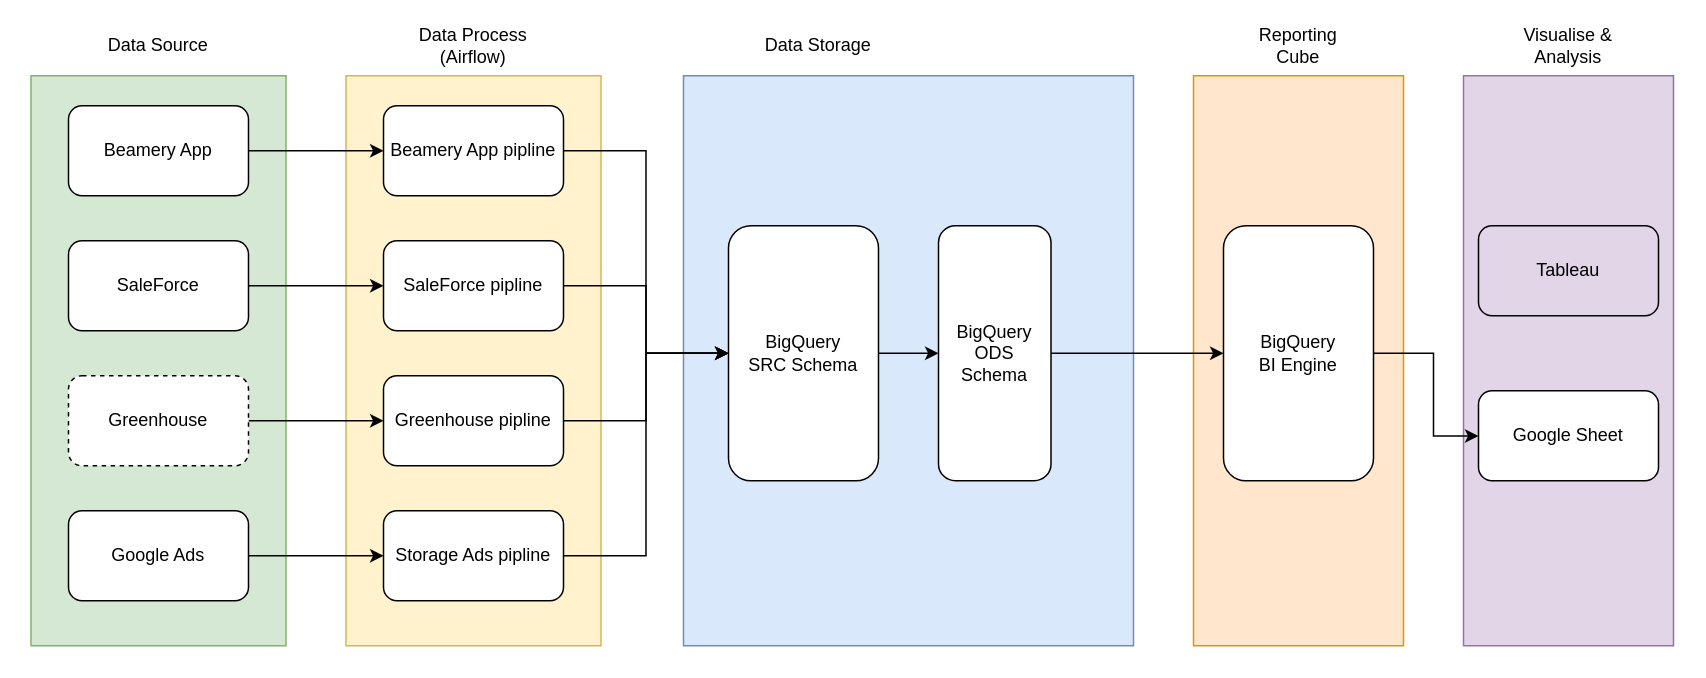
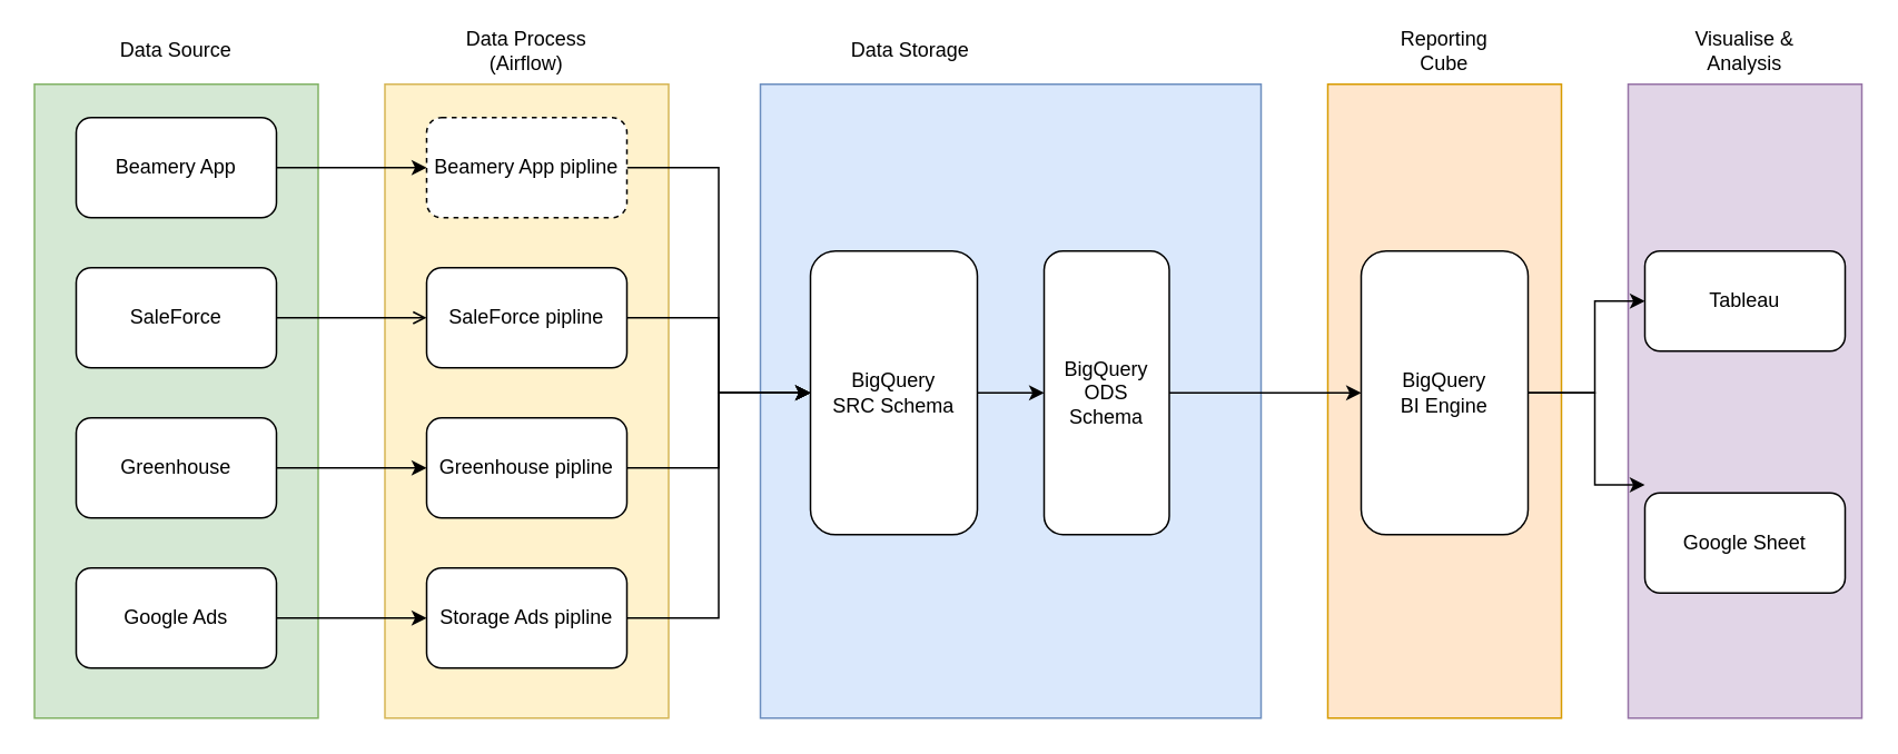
  <mxCell id="0" />
  <mxCell id="1" parent="0" />
  <mxCell id="2" value="" style="rounded=0;whiteSpace=wrap;html=1;strokeColor=#9673a6;fillColor=#e1d5e7;" vertex="1" parent="1"><mxGeometry x="975" y="50" width="140" height="380" as="geometry" /></mxCell>
  <mxCell id="3" value="" style="rounded=0;whiteSpace=wrap;html=1;strokeColor=#d79b00;fillColor=#ffe6cc;" vertex="1" parent="1"><mxGeometry x="795" y="50" width="140" height="380" as="geometry" /></mxCell>
  <mxCell id="4" value="" style="rounded=0;whiteSpace=wrap;html=1;strokeColor=#6c8ebf;fillColor=#dae8fc;" vertex="1" parent="1"><mxGeometry x="455" y="50" width="300" height="380" as="geometry" /></mxCell>
  <mxCell id="5" value="" style="rounded=0;whiteSpace=wrap;html=1;strokeColor=#d6b656;fillColor=#fff2cc;" vertex="1" parent="1"><mxGeometry x="230" y="50" width="170" height="380" as="geometry" /></mxCell>
  <mxCell id="6" value="" style="rounded=0;whiteSpace=wrap;html=1;strokeColor=#82b366;fillColor=#d5e8d4;" vertex="1" parent="1"><mxGeometry x="20" y="50" width="170" height="380" as="geometry" /></mxCell>
  <mxCell id="7" style="edgeStyle=orthogonalEdgeStyle;rounded=0;orthogonalLoop=1;jettySize=auto;html=1;exitX=1;exitY=0.5;exitDx=0;exitDy=0;entryX=0;entryY=0.5;entryDx=0;entryDy=0;" edge="1" parent="1" source="8" target="22"><mxGeometry relative="1" as="geometry" /></mxCell>
  <mxCell id="8" value="Beamery App" style="rounded=1;whiteSpace=wrap;html=1;" vertex="1" parent="1"><mxGeometry x="45" y="70" width="120" height="60" as="geometry" /></mxCell>
- <mxCell id="9" style="edgeStyle=orthogonalEdgeStyle;rounded=0;orthogonalLoop=1;jettySize=auto;html=1;exitX=1;exitY=0.5;exitDx=0;exitDy=0;entryX=0;entryY=0.5;entryDx=0;entryDy=0;" edge="1" parent="1" source="10" target="20"><mxGeometry relative="1" as="geometry" /></mxCell>
+ <mxCell id="9" style="edgeStyle=orthogonalEdgeStyle;rounded=0;orthogonalLoop=1;jettySize=auto;html=1;exitX=1;exitY=0.5;exitDx=0;exitDy=0;entryX=0;entryY=0.5;entryDx=0;entryDy=0;endArrow=open;" edge="1" parent="1" source="10" target="20"><mxGeometry relative="1" as="geometry" /></mxCell>
  <mxCell id="10" value="SaleForce" style="rounded=1;whiteSpace=wrap;html=1;" vertex="1" parent="1"><mxGeometry x="45" y="160" width="120" height="60" as="geometry" /></mxCell>
  <mxCell id="11" style="edgeStyle=orthogonalEdgeStyle;rounded=0;orthogonalLoop=1;jettySize=auto;html=1;exitX=1;exitY=0.5;exitDx=0;exitDy=0;entryX=0;entryY=0.5;entryDx=0;entryDy=0;" edge="1" parent="1" source="12" target="18"><mxGeometry relative="1" as="geometry" /></mxCell>
- <mxCell id="12" value="Greenhouse" style="rounded=1;whiteSpace=wrap;html=1;dashed=1;" vertex="1" parent="1"><mxGeometry x="45" y="250" width="120" height="60" as="geometry" /></mxCell>
+ <mxCell id="12" value="Greenhouse" style="rounded=1;whiteSpace=wrap;html=1;" vertex="1" parent="1"><mxGeometry x="45" y="250" width="120" height="60" as="geometry" /></mxCell>
  <mxCell id="13" style="edgeStyle=orthogonalEdgeStyle;rounded=0;orthogonalLoop=1;jettySize=auto;html=1;exitX=1;exitY=0.5;exitDx=0;exitDy=0;entryX=0;entryY=0.5;entryDx=0;entryDy=0;" edge="1" parent="1" source="14" target="16"><mxGeometry relative="1" as="geometry" /></mxCell>
  <mxCell id="14" value="Google Ads" style="rounded=1;whiteSpace=wrap;html=1;" vertex="1" parent="1"><mxGeometry x="45" y="340" width="120" height="60" as="geometry" /></mxCell>
  <mxCell id="15" style="edgeStyle=orthogonalEdgeStyle;rounded=0;orthogonalLoop=1;jettySize=auto;html=1;exitX=1;exitY=0.5;exitDx=0;exitDy=0;entryX=0;entryY=0.5;entryDx=0;entryDy=0;" edge="1" parent="1" source="16" target="25"><mxGeometry relative="1" as="geometry" /></mxCell>
  <mxCell id="16" value="Storage Ads pipline" style="rounded=1;whiteSpace=wrap;html=1;" vertex="1" parent="1"><mxGeometry x="255" y="340" width="120" height="60" as="geometry" /></mxCell>
  <mxCell id="17" style="edgeStyle=orthogonalEdgeStyle;rounded=0;orthogonalLoop=1;jettySize=auto;html=1;exitX=1;exitY=0.5;exitDx=0;exitDy=0;entryX=0;entryY=0.5;entryDx=0;entryDy=0;" edge="1" parent="1" source="18" target="25"><mxGeometry relative="1" as="geometry" /></mxCell>
  <mxCell id="18" value="Greenhouse pipline" style="rounded=1;whiteSpace=wrap;html=1;" vertex="1" parent="1"><mxGeometry x="255" y="250" width="120" height="60" as="geometry" /></mxCell>
  <mxCell id="19" style="edgeStyle=orthogonalEdgeStyle;rounded=0;orthogonalLoop=1;jettySize=auto;html=1;exitX=1;exitY=0.5;exitDx=0;exitDy=0;" edge="1" parent="1" source="20" target="25"><mxGeometry relative="1" as="geometry" /></mxCell>
  <mxCell id="20" value="SaleForce pipline" style="rounded=1;whiteSpace=wrap;html=1;" vertex="1" parent="1"><mxGeometry x="255" y="160" width="120" height="60" as="geometry" /></mxCell>
- <mxCell id="21" style="edgeStyle=orthogonalEdgeStyle;rounded=0;orthogonalLoop=1;jettySize=auto;html=1;exitX=1;exitY=0.5;exitDx=0;exitDy=0;entryX=0;entryY=0.5;entryDx=0;entryDy=0;endArrow=open;" edge="1" parent="1" source="22" target="25"><mxGeometry relative="1" as="geometry" /></mxCell>
- <mxCell id="22" value="Beamery App pipline" style="rounded=1;whiteSpace=wrap;html=1;" vertex="1" parent="1"><mxGeometry x="255" y="70" width="120" height="60" as="geometry" /></mxCell>
+ <mxCell id="21" style="edgeStyle=orthogonalEdgeStyle;rounded=0;orthogonalLoop=1;jettySize=auto;html=1;exitX=1;exitY=0.5;exitDx=0;exitDy=0;entryX=0;entryY=0.5;entryDx=0;entryDy=0;" edge="1" parent="1" source="22" target="25"><mxGeometry relative="1" as="geometry" /></mxCell>
+ <mxCell id="22" value="Beamery App pipline" style="rounded=1;whiteSpace=wrap;html=1;dashed=1;" vertex="1" parent="1"><mxGeometry x="255" y="70" width="120" height="60" as="geometry" /></mxCell>
  <mxCell id="23" style="edgeStyle=orthogonalEdgeStyle;rounded=0;orthogonalLoop=1;jettySize=auto;html=1;exitX=0.5;exitY=1;exitDx=0;exitDy=0;" edge="1" parent="1" source="6" target="6"><mxGeometry relative="1" as="geometry" /></mxCell>
  <mxCell id="24" style="edgeStyle=orthogonalEdgeStyle;rounded=0;orthogonalLoop=1;jettySize=auto;html=1;exitX=1;exitY=0.5;exitDx=0;exitDy=0;entryX=0;entryY=0.5;entryDx=0;entryDy=0;" edge="1" parent="1" source="25" target="27"><mxGeometry relative="1" as="geometry" /></mxCell>
  <mxCell id="25" value="BigQuery&lt;br&gt;SRC Schema" style="rounded=1;whiteSpace=wrap;html=1;" vertex="1" parent="1"><mxGeometry x="485" y="150" width="100" height="170" as="geometry" /></mxCell>
  <mxCell id="26" style="edgeStyle=orthogonalEdgeStyle;rounded=0;orthogonalLoop=1;jettySize=auto;html=1;exitX=1;exitY=0.5;exitDx=0;exitDy=0;" edge="1" parent="1" source="27" target="30"><mxGeometry relative="1" as="geometry" /></mxCell>
  <mxCell id="27" value="BigQuery&lt;br&gt;ODS Schema" style="rounded=1;whiteSpace=wrap;html=1;" vertex="1" parent="1"><mxGeometry x="625" y="150" width="75" height="170" as="geometry" /></mxCell>
+ <mxCell id="28" style="edgeStyle=orthogonalEdgeStyle;rounded=0;orthogonalLoop=1;jettySize=auto;html=1;exitX=1;exitY=0.5;exitDx=0;exitDy=0;entryX=0;entryY=0.5;entryDx=0;entryDy=0;" edge="1" parent="1" source="30" target="31"><mxGeometry relative="1" as="geometry"><Array as="points"><mxPoint x="955" y="235" /><mxPoint x="955" y="180" /></Array></mxGeometry></mxCell>
  <mxCell id="29" style="edgeStyle=orthogonalEdgeStyle;rounded=0;orthogonalLoop=1;jettySize=auto;html=1;exitX=1;exitY=0.5;exitDx=0;exitDy=0;entryX=0.071;entryY=0.632;entryDx=0;entryDy=0;entryPerimeter=0;" edge="1" parent="1" source="30" target="2"><mxGeometry relative="1" as="geometry"><Array as="points"><mxPoint x="955" y="235" /><mxPoint x="955" y="290" /></Array></mxGeometry></mxCell>
  <mxCell id="30" value="BigQuery&lt;br&gt;BI Engine" style="rounded=1;whiteSpace=wrap;html=1;" vertex="1" parent="1"><mxGeometry x="815" y="150" width="100" height="170" as="geometry" /></mxCell>
- <mxCell id="31" value="Tableau" style="rounded=1;whiteSpace=wrap;html=1;fillColor=#e1d5e7;" vertex="1" parent="1"><mxGeometry x="985" y="150" width="120" height="60" as="geometry" /></mxCell>
- <mxCell id="32" value="Google Sheet" style="rounded=1;whiteSpace=wrap;html=1;fillColor=#ffffff;" vertex="1" parent="1"><mxGeometry x="985" y="260" width="120" height="60" as="geometry" /></mxCell>
+ <mxCell id="31" value="Tableau" style="rounded=1;whiteSpace=wrap;html=1;fillColor=#ffffff;" vertex="1" parent="1"><mxGeometry x="985" y="150" width="120" height="60" as="geometry" /></mxCell>
+ <mxCell id="32" value="Google Sheet" style="rounded=1;whiteSpace=wrap;html=1;fillColor=#ffffff;" vertex="1" parent="1"><mxGeometry x="985" y="295" width="120" height="60" as="geometry" /></mxCell>
  <mxCell id="33" value="Data Source" style="text;html=1;strokeColor=none;fillColor=none;align=center;verticalAlign=middle;whiteSpace=wrap;rounded=0;" vertex="1" parent="1"><mxGeometry x="65" y="20" width="80" height="20" as="geometry" /></mxCell>
  <mxCell id="34" value="Data Process (Airflow)" style="text;html=1;strokeColor=none;fillColor=none;align=center;verticalAlign=middle;whiteSpace=wrap;rounded=0;" vertex="1" parent="1"><mxGeometry x="275" y="20" width="80" height="20" as="geometry" /></mxCell>
  <mxCell id="35" value="Data Storage" style="text;html=1;strokeColor=none;fillColor=none;align=center;verticalAlign=middle;whiteSpace=wrap;rounded=0;" vertex="1" parent="1"><mxGeometry x="505" y="20" width="80" height="20" as="geometry" /></mxCell>
  <mxCell id="36" value="Reporting Cube" style="text;html=1;strokeColor=none;fillColor=none;align=center;verticalAlign=middle;whiteSpace=wrap;rounded=0;" vertex="1" parent="1"><mxGeometry x="825" y="20" width="80" height="20" as="geometry" /></mxCell>
  <mxCell id="37" value="Visualise &amp;amp; Analysis" style="text;html=1;strokeColor=none;fillColor=none;align=center;verticalAlign=middle;whiteSpace=wrap;rounded=0;" vertex="1" parent="1"><mxGeometry x="1005" y="20" width="80" height="20" as="geometry" /></mxCell>
